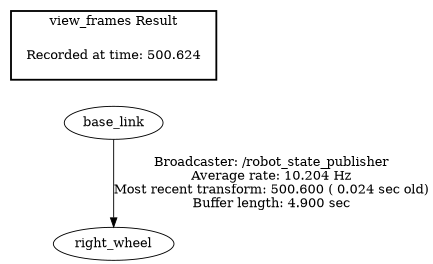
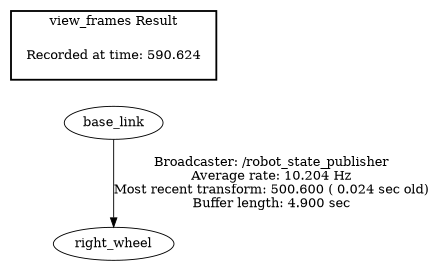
  digraph {
-   "Recorded at time: 500.624" [shape=plaintext]
+   "Recorded at time: 500.624" [shape=plaintext label="Recorded at time: 590.624"]
    base_link
    right_wheel
    subgraph cluster_1 {
      color=black
      label="view_frames Result"
      style=bold
      "Recorded at time: 500.624"
    }
    "Recorded at time: 500.624" -> base_link [style=invis]
    base_link -> right_wheel [label="Broadcaster: /robot_state_publisher\nAverage rate: 10.204 Hz\nMost recent transform: 500.600 ( 0.024 sec old)\nBuffer length: 4.900 sec\n"]
  }
